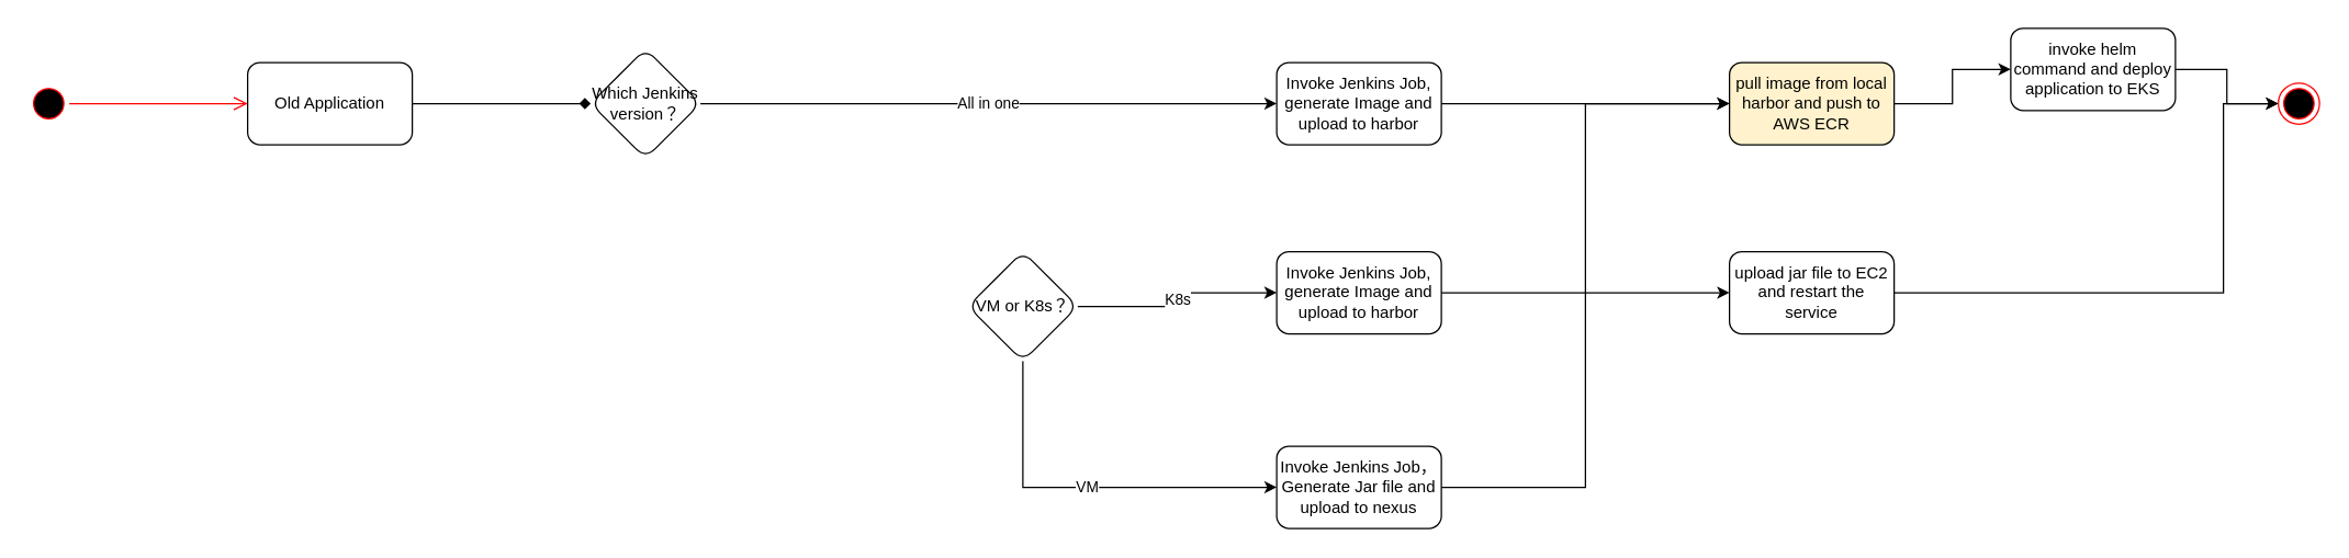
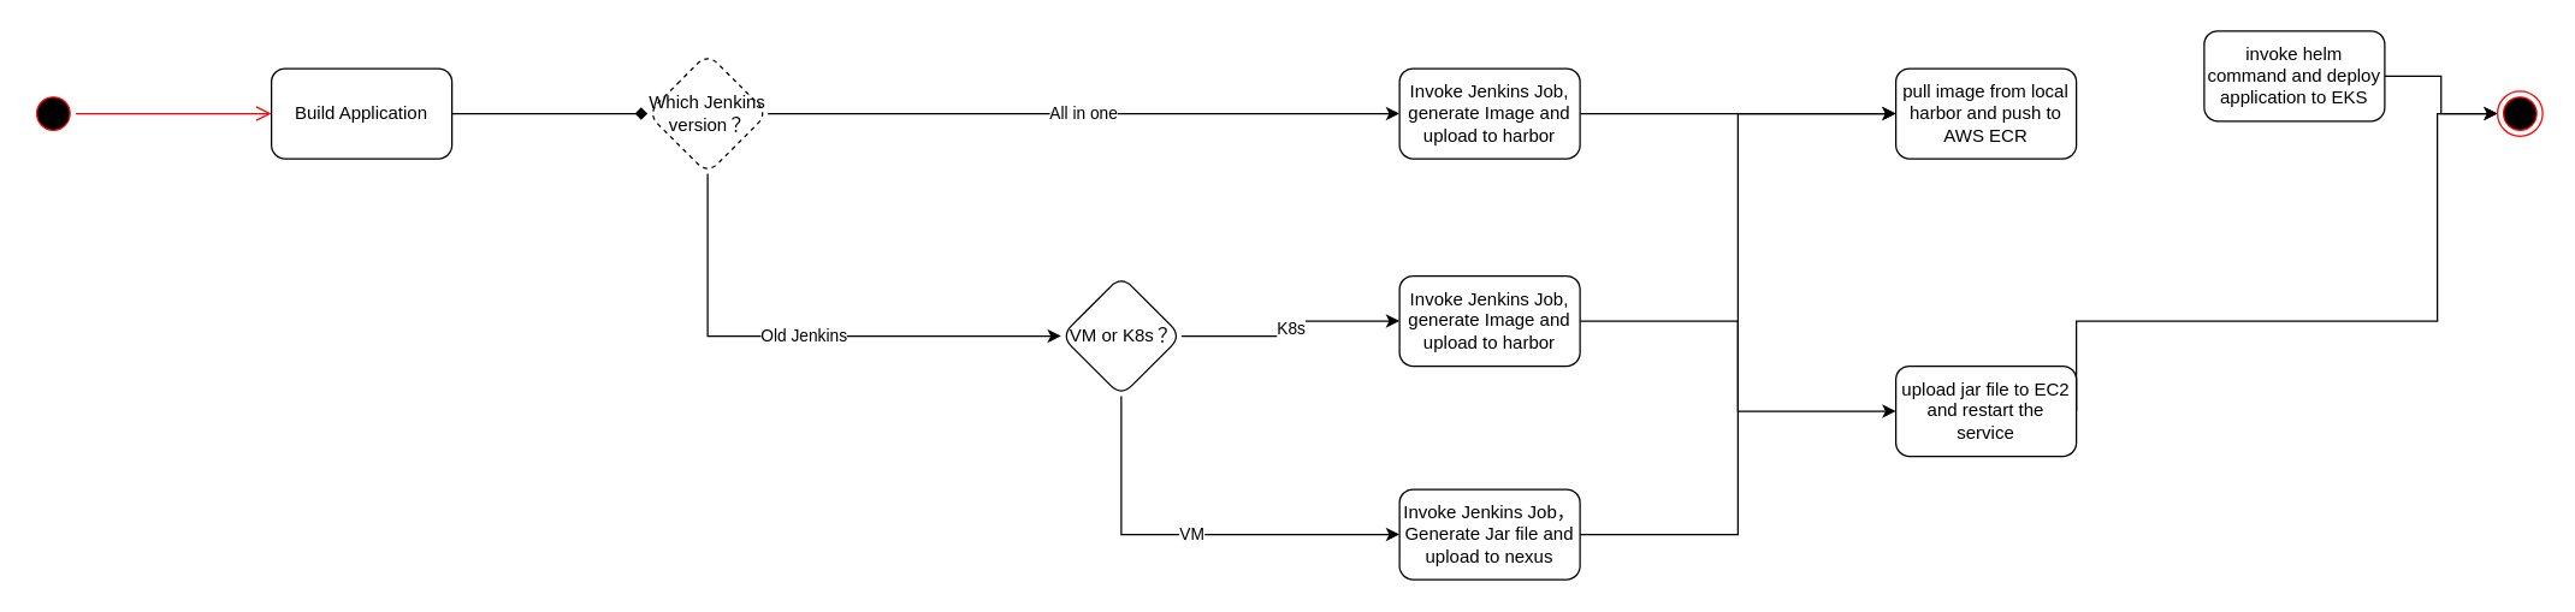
  <mxCell id="0" />
  <mxCell id="1" parent="0" />
  <mxCell id="2" value="" style="ellipse;html=1;shape=startState;fillColor=#000000;strokeColor=#ff0000;" vertex="1" parent="1"><mxGeometry x="20" y="60" width="30" height="30" as="geometry" /></mxCell>
  <mxCell id="3" value="" style="edgeStyle=orthogonalEdgeStyle;html=1;verticalAlign=bottom;endArrow=open;endSize=8;strokeColor=#ff0000;entryX=0;entryY=0.5;entryDx=0;entryDy=0;" edge="1" source="2" parent="1" target="24"><mxGeometry relative="1" as="geometry"><mxPoint x="210" y="75" as="targetPoint" /></mxGeometry></mxCell>
  <mxCell id="4" value="" style="edgeStyle=orthogonalEdgeStyle;rounded=0;orthogonalLoop=1;jettySize=auto;html=1;endArrow=diamond;" edge="1" parent="1" source="24" target="7"><mxGeometry relative="1" as="geometry"><mxPoint x="330" y="75" as="sourcePoint" /></mxGeometry></mxCell>
  <mxCell id="5" value="All in one" style="edgeStyle=orthogonalEdgeStyle;rounded=0;orthogonalLoop=1;jettySize=auto;html=1;" edge="1" parent="1" source="7" target="9"><mxGeometry relative="1" as="geometry" /></mxCell>
- <mxCell id="7" value="Which Jenkins version？" style="rhombus;whiteSpace=wrap;html=1;rounded=1;" vertex="1" parent="1"><mxGeometry x="430" y="35" width="80" height="80" as="geometry" /></mxCell>
+ <mxCell id="6" value="Old Jenkins" style="edgeStyle=orthogonalEdgeStyle;rounded=0;orthogonalLoop=1;jettySize=auto;html=1;entryX=0;entryY=0.5;entryDx=0;entryDy=0;exitX=0.5;exitY=1;exitDx=0;exitDy=0;" edge="1" parent="1" source="7" target="12"><mxGeometry relative="1" as="geometry"><mxPoint x="680" y="185" as="targetPoint" /></mxGeometry></mxCell>
+ <mxCell id="7" value="Which Jenkins version？" style="rhombus;whiteSpace=wrap;html=1;rounded=1;dashed=1;" vertex="1" parent="1"><mxGeometry x="430" y="35" width="80" height="80" as="geometry" /></mxCell>
  <mxCell id="8" value="" style="edgeStyle=orthogonalEdgeStyle;rounded=0;orthogonalLoop=1;jettySize=auto;html=1;" edge="1" parent="1" source="9" target="18"><mxGeometry relative="1" as="geometry" /></mxCell>
  <mxCell id="9" value="Invoke Jenkins Job, generate Image and upload to harbor" style="whiteSpace=wrap;html=1;rounded=1;" vertex="1" parent="1"><mxGeometry x="930" y="45" width="120" height="60" as="geometry" /></mxCell>
  <mxCell id="10" value="VM" style="edgeStyle=orthogonalEdgeStyle;rounded=0;orthogonalLoop=1;jettySize=auto;html=1;exitX=0.5;exitY=1;exitDx=0;exitDy=0;entryX=0;entryY=0.5;entryDx=0;entryDy=0;" edge="1" parent="1" source="12" target="14"><mxGeometry relative="1" as="geometry" /></mxCell>
  <mxCell id="11" value="K8s" style="edgeStyle=orthogonalEdgeStyle;rounded=0;orthogonalLoop=1;jettySize=auto;html=1;entryX=0;entryY=0.5;entryDx=0;entryDy=0;exitX=1;exitY=0.5;exitDx=0;exitDy=0;" edge="1" parent="1" source="12" target="16"><mxGeometry relative="1" as="geometry" /></mxCell>
  <mxCell id="12" value="VM or K8s？" style="rhombus;whiteSpace=wrap;html=1;rounded=1;" vertex="1" parent="1"><mxGeometry x="705" y="183" width="80" height="80" as="geometry" /></mxCell>
  <mxCell id="13" style="edgeStyle=orthogonalEdgeStyle;rounded=0;orthogonalLoop=1;jettySize=auto;html=1;exitX=1;exitY=0.5;exitDx=0;exitDy=0;entryX=0;entryY=0.5;entryDx=0;entryDy=0;" edge="1" parent="1" source="14" target="18"><mxGeometry relative="1" as="geometry" /></mxCell>
  <mxCell id="14" value="Invoke Jenkins Job， Generate Jar file and upload to nexus" style="whiteSpace=wrap;html=1;rounded=1;" vertex="1" parent="1"><mxGeometry x="930" y="325" width="120" height="60" as="geometry" /></mxCell>
  <mxCell id="15" value="" style="edgeStyle=orthogonalEdgeStyle;rounded=0;orthogonalLoop=1;jettySize=auto;html=1;" edge="1" parent="1" source="16" target="22"><mxGeometry relative="1" as="geometry" /></mxCell>
  <mxCell id="16" value="Invoke Jenkins Job, generate Image and upload to harbor" style="whiteSpace=wrap;html=1;rounded=1;" vertex="1" parent="1"><mxGeometry x="930" y="183" width="120" height="60" as="geometry" /></mxCell>
- <mxCell id="17" value="" style="edgeStyle=orthogonalEdgeStyle;rounded=0;orthogonalLoop=1;jettySize=auto;html=1;" edge="1" parent="1" source="18" target="20"><mxGeometry relative="1" as="geometry" /></mxCell>
- <mxCell id="18" value="pull image from local harbor and push to AWS ECR" style="whiteSpace=wrap;html=1;rounded=1;fillColor=#fff2cc;" vertex="1" parent="1"><mxGeometry x="1260" y="45" width="120" height="60" as="geometry" /></mxCell>
+ <mxCell id="18" value="pull image from local harbor and push to AWS ECR" style="whiteSpace=wrap;html=1;rounded=1;" vertex="1" parent="1"><mxGeometry x="1260" y="45" width="120" height="60" as="geometry" /></mxCell>
  <mxCell id="19" style="edgeStyle=orthogonalEdgeStyle;rounded=0;orthogonalLoop=1;jettySize=auto;html=1;exitX=1;exitY=0.5;exitDx=0;exitDy=0;entryX=0;entryY=0.5;entryDx=0;entryDy=0;" edge="1" parent="1" source="20" target="23"><mxGeometry relative="1" as="geometry" /></mxCell>
  <mxCell id="20" value="invoke helm command and deploy application to EKS" style="whiteSpace=wrap;html=1;rounded=1;" vertex="1" parent="1"><mxGeometry x="1465" y="20" width="120" height="60" as="geometry" /></mxCell>
  <mxCell id="21" style="edgeStyle=orthogonalEdgeStyle;rounded=0;orthogonalLoop=1;jettySize=auto;html=1;exitX=1;exitY=0.5;exitDx=0;exitDy=0;entryX=0;entryY=0.5;entryDx=0;entryDy=0;" edge="1" parent="1" source="22" target="23"><mxGeometry relative="1" as="geometry"><Array as="points"><mxPoint x="1620" y="213" /><mxPoint x="1620" y="75" /></Array></mxGeometry></mxCell>
- <mxCell id="22" value="upload jar file to EC2 and restart the service" style="whiteSpace=wrap;html=1;rounded=1;" vertex="1" parent="1"><mxGeometry x="1260" y="183" width="120" height="60" as="geometry" /></mxCell>
+ <mxCell id="22" value="upload jar file to EC2 and restart the service" style="whiteSpace=wrap;html=1;rounded=1;" vertex="1" parent="1"><mxGeometry x="1260" y="243" width="120" height="60" as="geometry" /></mxCell>
  <mxCell id="23" value="" style="ellipse;html=1;shape=endState;fillColor=#000000;strokeColor=#ff0000;" vertex="1" parent="1"><mxGeometry x="1660" y="60" width="30" height="30" as="geometry" /></mxCell>
- <mxCell id="24" value="Old Application" style="whiteSpace=wrap;html=1;rounded=1;" vertex="1" parent="1"><mxGeometry x="180" y="45" width="120" height="60" as="geometry" /></mxCell>
+ <mxCell id="24" value="Build Application" style="whiteSpace=wrap;html=1;rounded=1;" vertex="1" parent="1"><mxGeometry x="180" y="45" width="120" height="60" as="geometry" /></mxCell>
